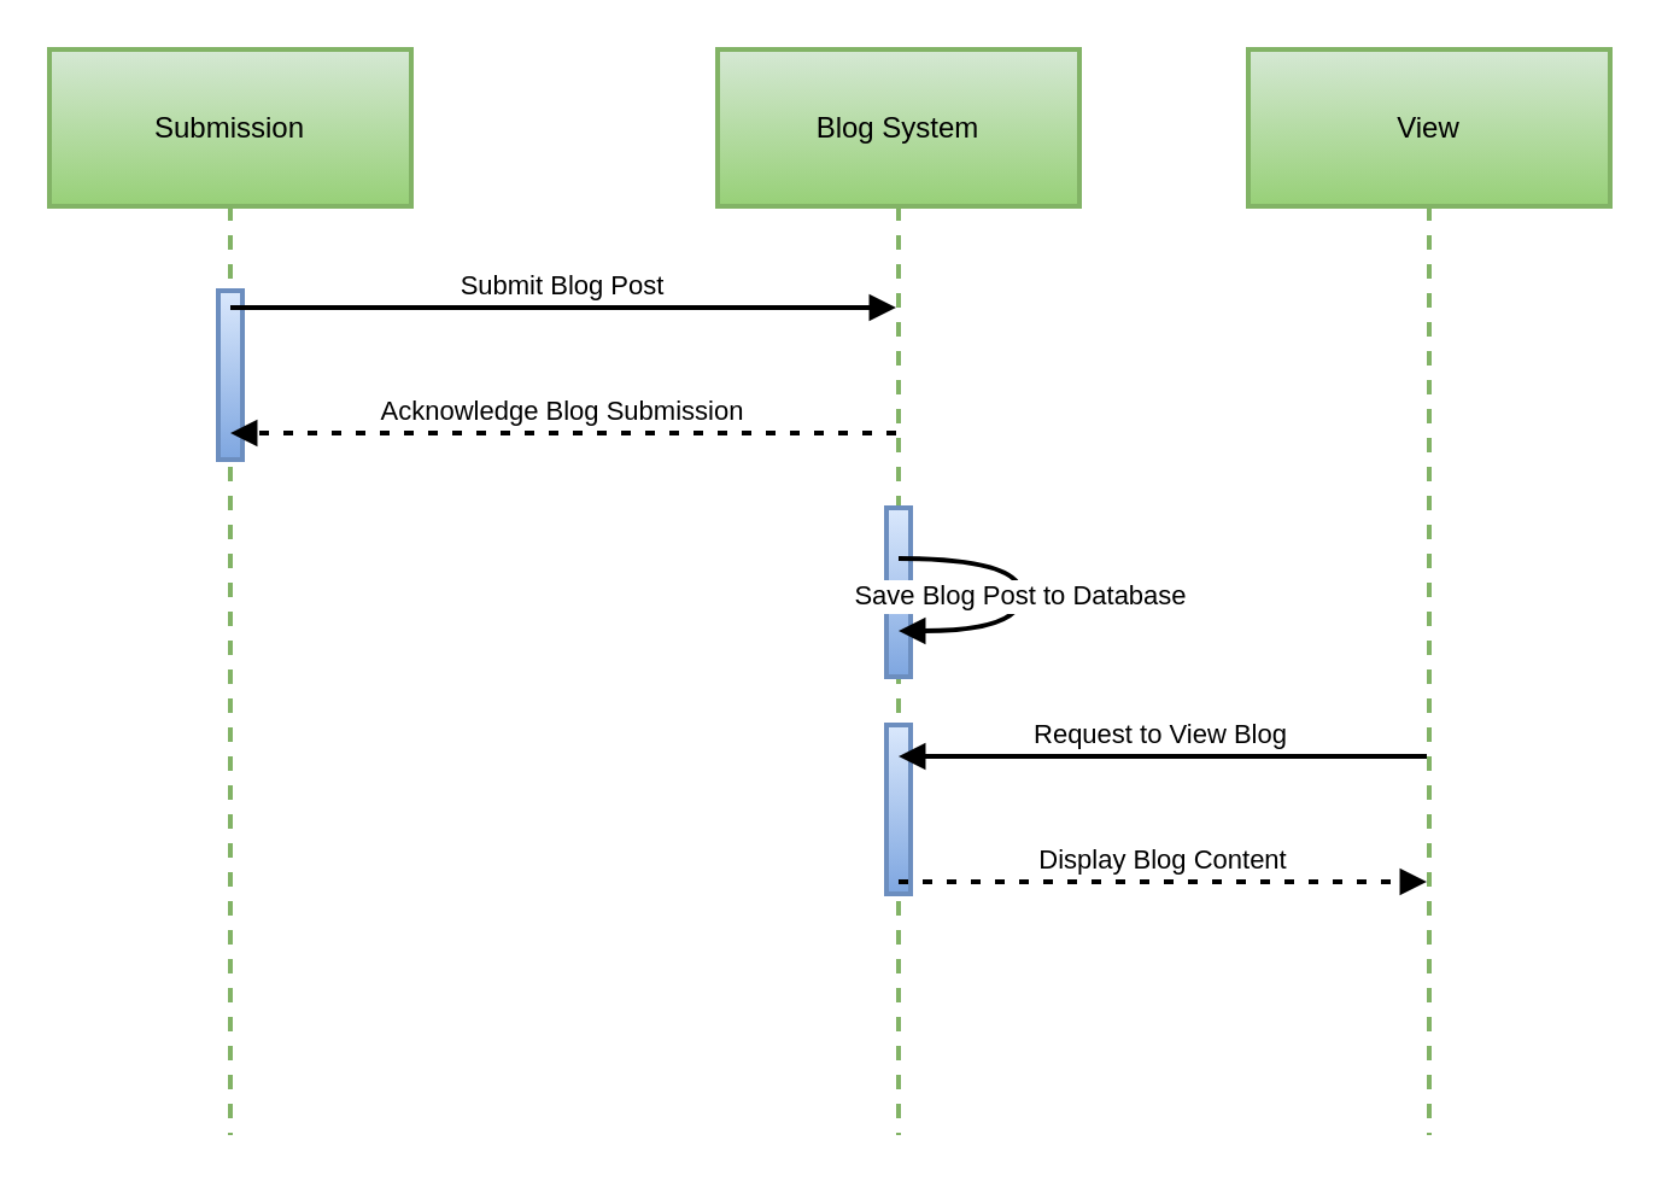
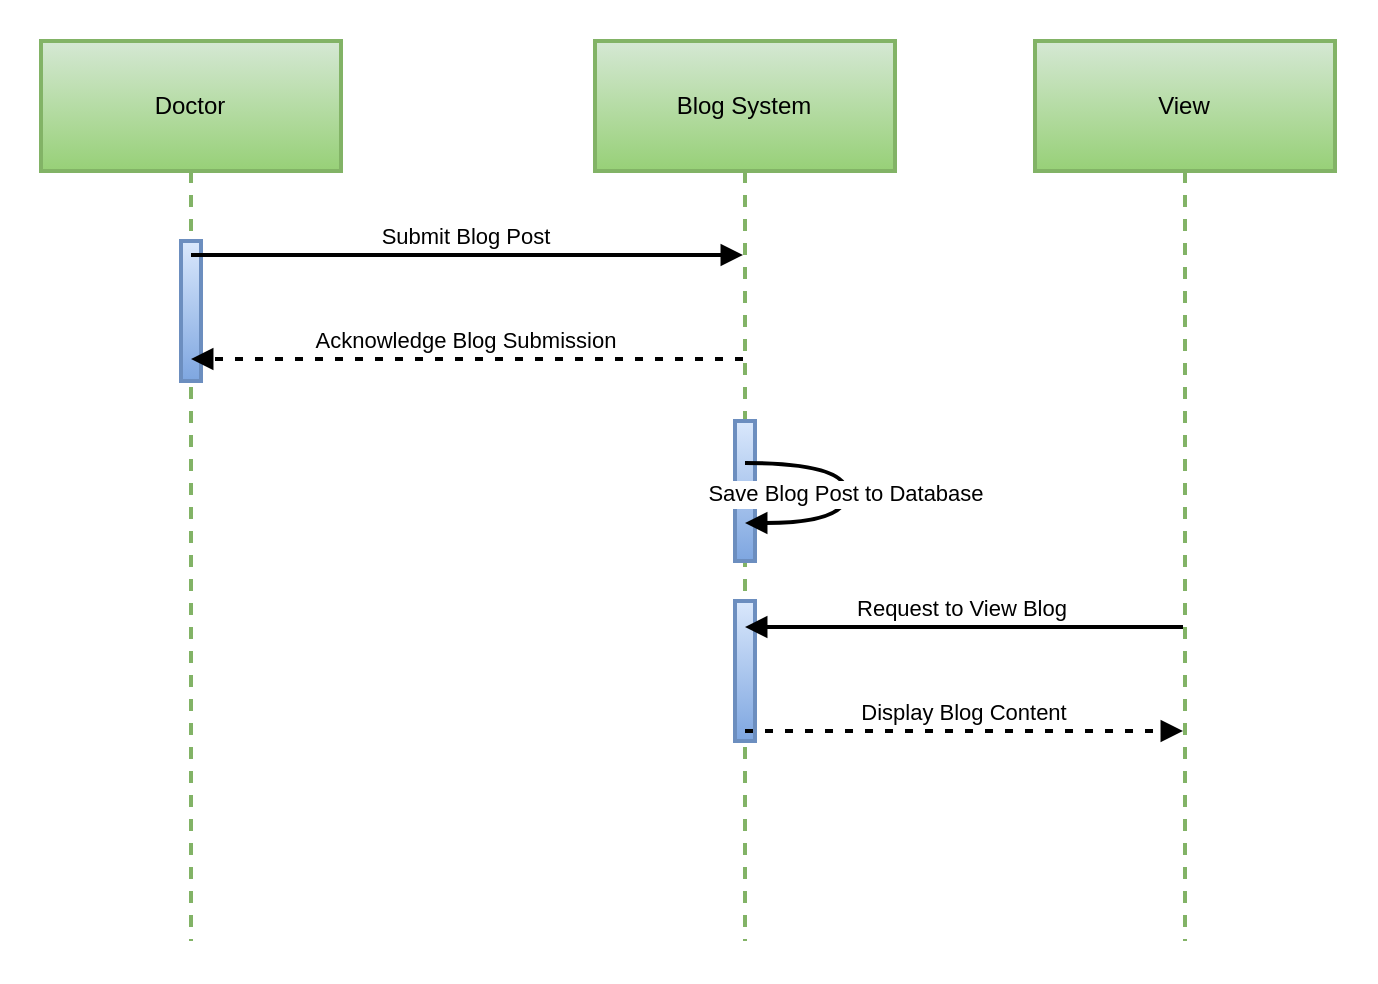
  <mxCell id="0" />
  <mxCell id="1" parent="0" />
- <mxCell id="2" value="Submission" style="shape=umlLifeline;perimeter=lifelinePerimeter;whiteSpace=wrap;container=1;dropTarget=0;collapsible=0;recursiveResize=0;outlineConnect=0;portConstraint=eastwest;newEdgeStyle={&quot;edgeStyle&quot;:&quot;elbowEdgeStyle&quot;,&quot;elbow&quot;:&quot;vertical&quot;,&quot;curved&quot;:0,&quot;rounded&quot;:0};size=65;fillColor=#d5e8d4;gradientColor=#97d077;strokeColor=#82b366;strokeWidth=2;" vertex="1" parent="1"><mxGeometry x="20" y="20" width="150" height="450" as="geometry" /></mxCell>
+ <mxCell id="2" value="Doctor" style="shape=umlLifeline;perimeter=lifelinePerimeter;whiteSpace=wrap;container=1;dropTarget=0;collapsible=0;recursiveResize=0;outlineConnect=0;portConstraint=eastwest;newEdgeStyle={&quot;edgeStyle&quot;:&quot;elbowEdgeStyle&quot;,&quot;elbow&quot;:&quot;vertical&quot;,&quot;curved&quot;:0,&quot;rounded&quot;:0};size=65;fillColor=#d5e8d4;gradientColor=#97d077;strokeColor=#82b366;strokeWidth=2;" vertex="1" parent="1"><mxGeometry x="20" y="20" width="150" height="450" as="geometry" /></mxCell>
  <mxCell id="3" value="" style="html=1;points=[[0,0,0,0,5],[0,1,0,0,-5],[1,0,0,0,5],[1,1,0,0,-5]];perimeter=orthogonalPerimeter;outlineConnect=0;targetShapes=umlLifeline;portConstraint=eastwest;newEdgeStyle={&quot;curved&quot;:0,&quot;rounded&quot;:0};strokeWidth=2;fillColor=#dae8fc;gradientColor=#7ea6e0;strokeColor=#6c8ebf;" vertex="1" parent="2"><mxGeometry x="70" y="100" width="10" height="70" as="geometry" /></mxCell>
  <mxCell id="4" value="Blog System" style="shape=umlLifeline;perimeter=lifelinePerimeter;whiteSpace=wrap;container=1;dropTarget=0;collapsible=0;recursiveResize=0;outlineConnect=0;portConstraint=eastwest;newEdgeStyle={&quot;edgeStyle&quot;:&quot;elbowEdgeStyle&quot;,&quot;elbow&quot;:&quot;vertical&quot;,&quot;curved&quot;:0,&quot;rounded&quot;:0};size=65;fillColor=#d5e8d4;gradientColor=#97d077;strokeColor=#82b366;strokeWidth=2;" vertex="1" parent="1"><mxGeometry x="297" y="20" width="150" height="450" as="geometry" /></mxCell>
  <mxCell id="5" value="" style="html=1;points=[[0,0,0,0,5],[0,1,0,0,-5],[1,0,0,0,5],[1,1,0,0,-5]];perimeter=orthogonalPerimeter;outlineConnect=0;targetShapes=umlLifeline;portConstraint=eastwest;newEdgeStyle={&quot;curved&quot;:0,&quot;rounded&quot;:0};strokeWidth=2;fillColor=#dae8fc;gradientColor=#7ea6e0;strokeColor=#6c8ebf;" vertex="1" parent="4"><mxGeometry x="70" y="190" width="10" height="70" as="geometry" /></mxCell>
  <mxCell id="6" value="" style="html=1;points=[[0,0,0,0,5],[0,1,0,0,-5],[1,0,0,0,5],[1,1,0,0,-5]];perimeter=orthogonalPerimeter;outlineConnect=0;targetShapes=umlLifeline;portConstraint=eastwest;newEdgeStyle={&quot;curved&quot;:0,&quot;rounded&quot;:0};strokeWidth=2;fillColor=#dae8fc;gradientColor=#7ea6e0;strokeColor=#6c8ebf;" vertex="1" parent="4"><mxGeometry x="70" y="280" width="10" height="70" as="geometry" /></mxCell>
  <mxCell id="7" value="View" style="shape=umlLifeline;perimeter=lifelinePerimeter;whiteSpace=wrap;container=1;dropTarget=0;collapsible=0;recursiveResize=0;outlineConnect=0;portConstraint=eastwest;newEdgeStyle={&quot;edgeStyle&quot;:&quot;elbowEdgeStyle&quot;,&quot;elbow&quot;:&quot;vertical&quot;,&quot;curved&quot;:0,&quot;rounded&quot;:0};size=65;fillColor=#d5e8d4;gradientColor=#97d077;strokeColor=#82b366;strokeWidth=2;" vertex="1" parent="1"><mxGeometry x="517" y="20" width="150" height="450" as="geometry" /></mxCell>
  <mxCell id="8" value="Submit Blog Post" style="verticalAlign=bottom;edgeStyle=elbowEdgeStyle;elbow=vertical;curved=0;rounded=0;endArrow=block;strokeWidth=2;" edge="1" parent="1" source="2" target="4"><mxGeometry relative="1" as="geometry"><Array as="points"><mxPoint x="237" y="127" /></Array></mxGeometry></mxCell>
  <mxCell id="9" value="Acknowledge Blog Submission" style="verticalAlign=bottom;edgeStyle=elbowEdgeStyle;elbow=vertical;curved=0;rounded=0;dashed=1;dashPattern=2 3;endArrow=block;strokeWidth=2;" edge="1" parent="1" source="4" target="2"><mxGeometry relative="1" as="geometry"><Array as="points"><mxPoint x="240" y="179" /></Array></mxGeometry></mxCell>
  <mxCell id="10" value="Save Blog Post to Database" style="curved=1;endArrow=block;rounded=0;strokeWidth=2;" edge="1" parent="1" source="4" target="4"><mxGeometry relative="1" as="geometry"><Array as="points"><mxPoint x="423" y="231" /><mxPoint x="423" y="261" /></Array></mxGeometry></mxCell>
  <mxCell id="11" value="Request to View Blog" style="verticalAlign=bottom;edgeStyle=elbowEdgeStyle;elbow=vertical;curved=0;rounded=0;endArrow=block;strokeWidth=2;" edge="1" parent="1" source="7" target="4"><mxGeometry relative="1" as="geometry"><Array as="points"><mxPoint x="494" y="313" /></Array></mxGeometry></mxCell>
  <mxCell id="12" value="Display Blog Content" style="verticalAlign=bottom;edgeStyle=elbowEdgeStyle;elbow=vertical;curved=0;rounded=0;dashed=1;dashPattern=2 3;endArrow=block;strokeWidth=2;" edge="1" parent="1" source="4" target="7"><mxGeometry relative="1" as="geometry"><Array as="points"><mxPoint x="491" y="365" /></Array></mxGeometry></mxCell>
